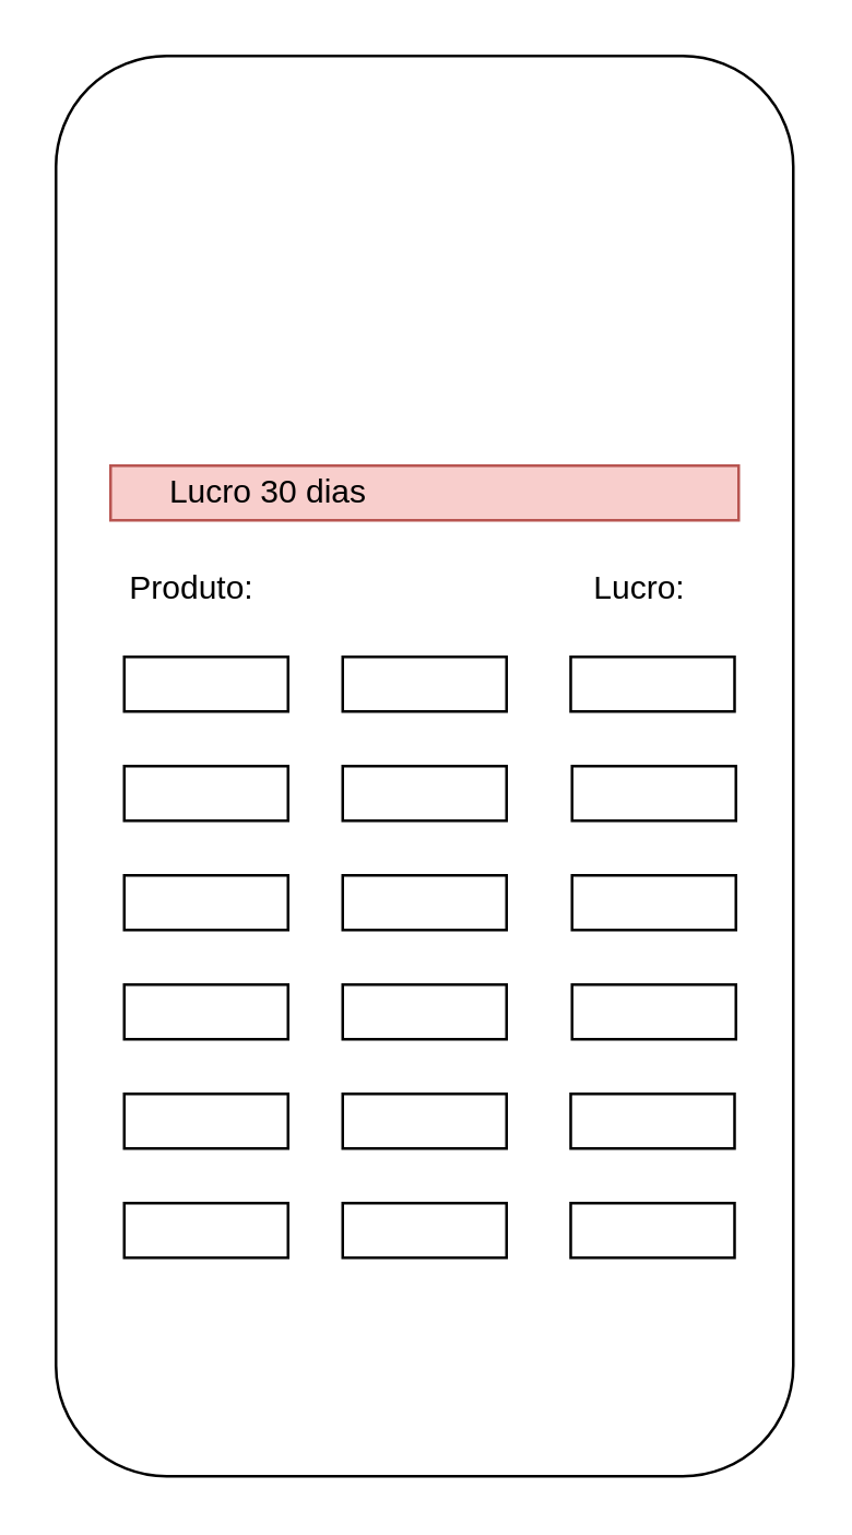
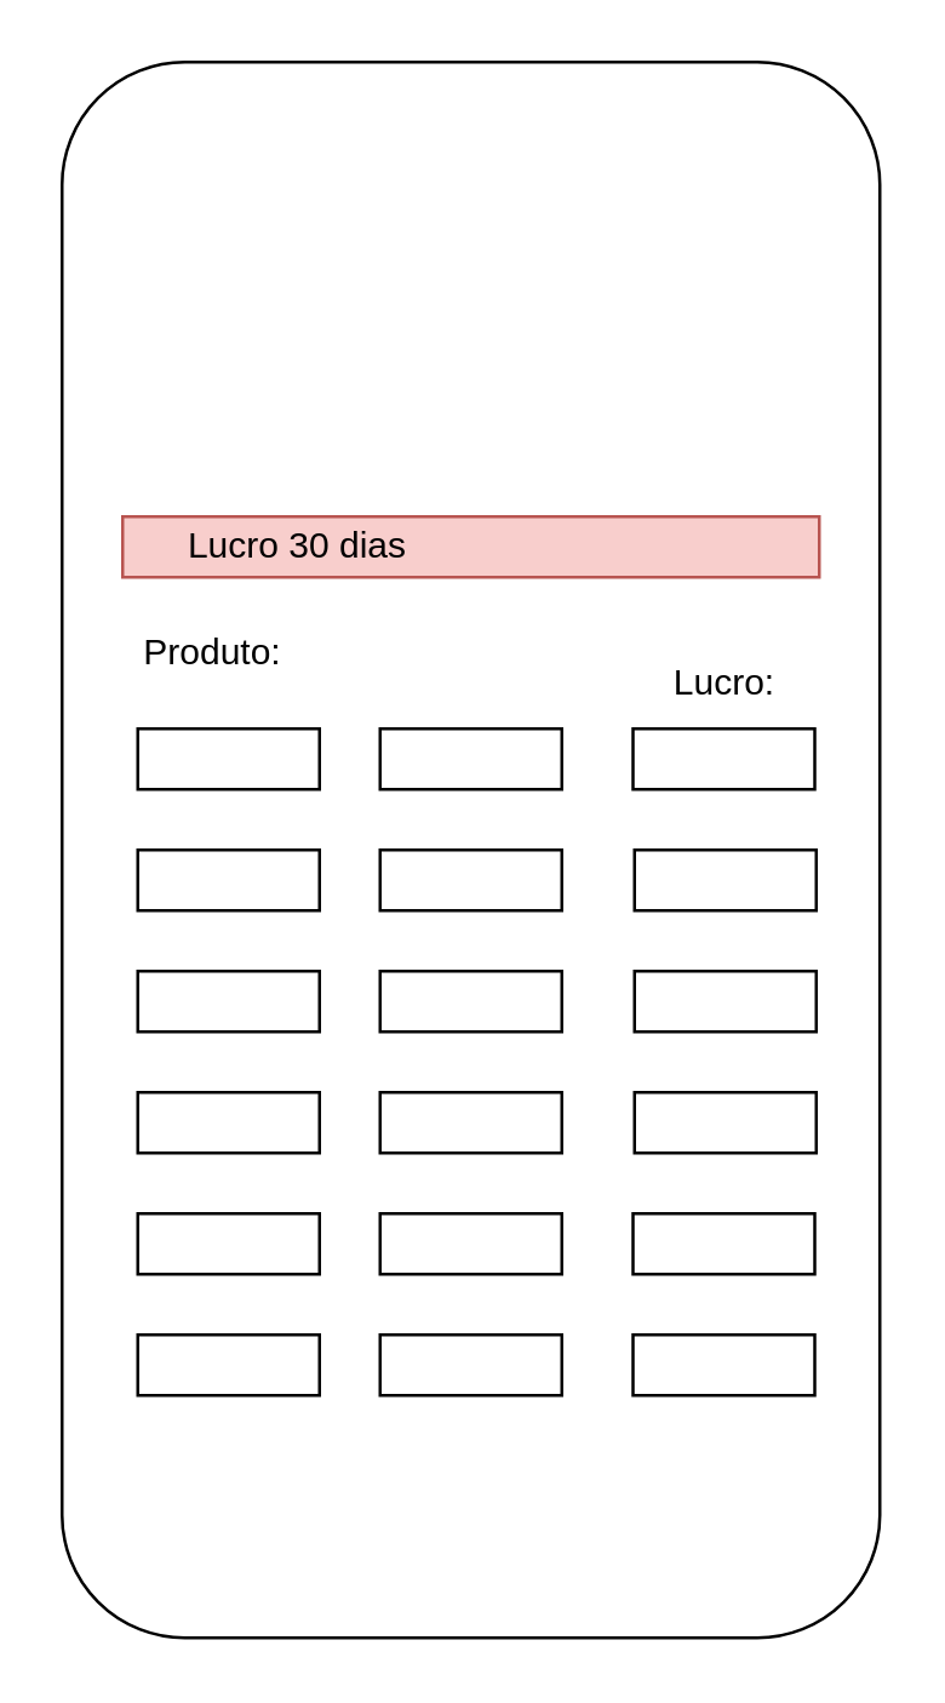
  <mxCell id="0" />
  <mxCell id="1" parent="0" />
  <mxCell id="2" value="" style="rounded=1;whiteSpace=wrap;html=1;direction=south;" vertex="1" parent="1"><mxGeometry x="20" y="20" width="270" height="520" as="geometry" /></mxCell>
  <mxCell id="3" value="" style="rounded=0;whiteSpace=wrap;html=1;fillColor=#f8cecc;strokeColor=#b85450;" vertex="1" parent="1"><mxGeometry x="40" y="170" width="230" height="20" as="geometry" /></mxCell>
  <mxCell id="4" value="" style="rounded=0;whiteSpace=wrap;html=1;" vertex="1" parent="1"><mxGeometry x="45" y="240" width="60" height="20" as="geometry" /></mxCell>
  <mxCell id="5" value="Produto:" style="text;html=1;align=center;verticalAlign=middle;whiteSpace=wrap;rounded=0;" vertex="1" parent="1"><mxGeometry x="40" y="200" width="60" height="30" as="geometry" /></mxCell>
  <mxCell id="6" style="edgeStyle=orthogonalEdgeStyle;rounded=0;orthogonalLoop=1;jettySize=auto;html=1;exitX=0.5;exitY=1;exitDx=0;exitDy=0;" edge="1" parent="1" source="4" target="4"><mxGeometry relative="1" as="geometry" /></mxCell>
  <mxCell id="7" value="Lucro 30 dias" style="text;html=1;align=center;verticalAlign=middle;whiteSpace=wrap;rounded=0;" vertex="1" parent="1"><mxGeometry x="53" y="177.5" width="90" height="5" as="geometry" /></mxCell>
  <mxCell id="8" value="" style="rounded=0;whiteSpace=wrap;html=1;" vertex="1" parent="1"><mxGeometry x="125" y="240" width="60" height="20" as="geometry" /></mxCell>
  <mxCell id="9" value="" style="rounded=0;whiteSpace=wrap;html=1;" vertex="1" parent="1"><mxGeometry x="208.5" y="240" width="60" height="20" as="geometry" /></mxCell>
- <mxCell id="10" value="Lucro:" style="text;html=1;align=center;verticalAlign=middle;whiteSpace=wrap;rounded=0;" vertex="1" parent="1"><mxGeometry x="204" y="200" width="60" height="30" as="geometry" /></mxCell>
+ <mxCell id="10" value="Lucro:" style="text;html=1;align=center;verticalAlign=middle;whiteSpace=wrap;rounded=0;" vertex="1" parent="1"><mxGeometry x="209" y="210" width="60" height="30" as="geometry" /></mxCell>
  <mxCell id="11" value="" style="rounded=0;whiteSpace=wrap;html=1;" vertex="1" parent="1"><mxGeometry x="45" y="280" width="60" height="20" as="geometry" /></mxCell>
  <mxCell id="12" value="" style="rounded=0;whiteSpace=wrap;html=1;" vertex="1" parent="1"><mxGeometry x="125" y="280" width="60" height="20" as="geometry" /></mxCell>
  <mxCell id="13" value="" style="rounded=0;whiteSpace=wrap;html=1;" vertex="1" parent="1"><mxGeometry x="125" y="320" width="60" height="20" as="geometry" /></mxCell>
  <mxCell id="14" value="" style="rounded=0;whiteSpace=wrap;html=1;" vertex="1" parent="1"><mxGeometry x="209" y="360" width="60" height="20" as="geometry" /></mxCell>
  <mxCell id="15" value="" style="rounded=0;whiteSpace=wrap;html=1;" vertex="1" parent="1"><mxGeometry x="209" y="320" width="60" height="20" as="geometry" /></mxCell>
  <mxCell id="16" value="" style="rounded=0;whiteSpace=wrap;html=1;" vertex="1" parent="1"><mxGeometry x="209" y="280" width="60" height="20" as="geometry" /></mxCell>
  <mxCell id="17" value="" style="rounded=0;whiteSpace=wrap;html=1;" vertex="1" parent="1"><mxGeometry x="125" y="360" width="60" height="20" as="geometry" /></mxCell>
  <mxCell id="18" value="" style="rounded=0;whiteSpace=wrap;html=1;" vertex="1" parent="1"><mxGeometry x="45" y="360" width="60" height="20" as="geometry" /></mxCell>
  <mxCell id="19" value="" style="rounded=0;whiteSpace=wrap;html=1;" vertex="1" parent="1"><mxGeometry x="45" y="320" width="60" height="20" as="geometry" /></mxCell>
  <mxCell id="20" value="" style="rounded=0;whiteSpace=wrap;html=1;" vertex="1" parent="1"><mxGeometry x="208.5" y="440" width="60" height="20" as="geometry" /></mxCell>
  <mxCell id="21" value="" style="rounded=0;whiteSpace=wrap;html=1;" vertex="1" parent="1"><mxGeometry x="208.5" y="400" width="60" height="20" as="geometry" /></mxCell>
  <mxCell id="22" value="" style="rounded=0;whiteSpace=wrap;html=1;" vertex="1" parent="1"><mxGeometry x="125" y="440" width="60" height="20" as="geometry" /></mxCell>
  <mxCell id="23" value="" style="rounded=0;whiteSpace=wrap;html=1;" vertex="1" parent="1"><mxGeometry x="125" y="400" width="60" height="20" as="geometry" /></mxCell>
  <mxCell id="24" value="" style="rounded=0;whiteSpace=wrap;html=1;" vertex="1" parent="1"><mxGeometry x="45" y="440" width="60" height="20" as="geometry" /></mxCell>
  <mxCell id="25" value="" style="rounded=0;whiteSpace=wrap;html=1;" vertex="1" parent="1"><mxGeometry x="45" y="400" width="60" height="20" as="geometry" /></mxCell>
